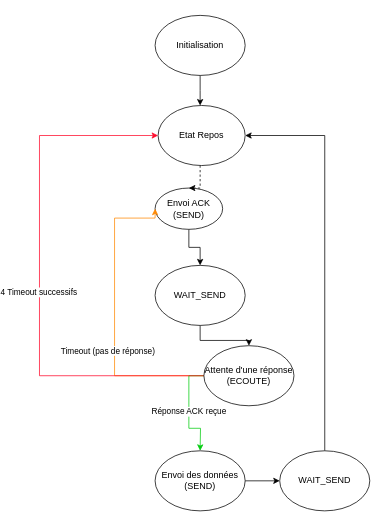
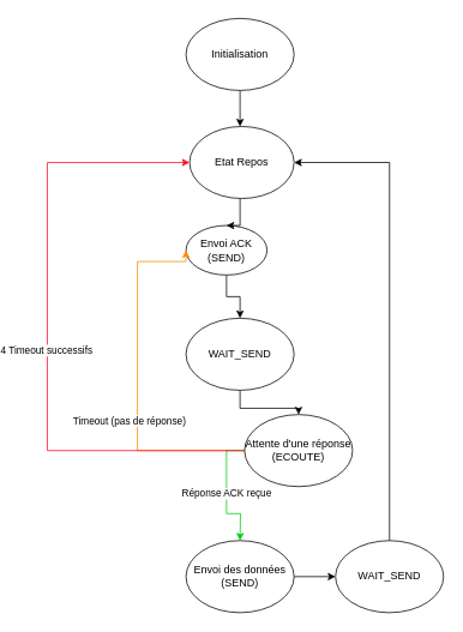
  <mxCell id="0" />
  <mxCell id="1" parent="0" />
  <mxCell id="2" style="edgeStyle=orthogonalEdgeStyle;rounded=0;orthogonalLoop=1;jettySize=auto;html=1;" edge="1" parent="1" source="3"><mxGeometry relative="1" as="geometry"><mxPoint x="234" y="140" as="targetPoint" /></mxGeometry></mxCell>
  <mxCell id="3" value="Initialisation" style="ellipse;whiteSpace=wrap;html=1;" vertex="1" parent="1"><mxGeometry x="174" y="20" width="120" height="80" as="geometry" /></mxCell>
  <mxCell id="4" style="edgeStyle=orthogonalEdgeStyle;rounded=0;orthogonalLoop=1;jettySize=auto;html=1;entryX=0.5;entryY=0;entryDx=0;entryDy=0;strokeColor=#000000;" edge="1" parent="1" source="5" target="17"><mxGeometry relative="1" as="geometry" /></mxCell>
  <mxCell id="5" value="Envoi ACK&lt;br&gt;(SEND)" style="ellipse;whiteSpace=wrap;html=1;" vertex="1" parent="1"><mxGeometry x="174" y="250" width="90" height="55" as="geometry" /></mxCell>
  <mxCell id="6" style="edgeStyle=orthogonalEdgeStyle;rounded=0;orthogonalLoop=1;jettySize=auto;html=1;entryX=0;entryY=0.5;entryDx=0;entryDy=0;exitX=0;exitY=0.5;exitDx=0;exitDy=0;strokeColor=#FF8A05;" edge="1" parent="1" source="11" target="5"><mxGeometry relative="1" as="geometry"><Array as="points"><mxPoint x="120" y="500" /><mxPoint x="120" y="290" /></Array></mxGeometry></mxCell>
  <mxCell id="7" value="Timeout (pas de réponse)" style="edgeLabel;html=1;align=center;verticalAlign=middle;resizable=0;points=[];" vertex="1" connectable="0" parent="6"><mxGeometry x="-0.184" y="3" relative="1" as="geometry"><mxPoint x="-7" y="8.35" as="offset" /></mxGeometry></mxCell>
  <mxCell id="8" value="Réponse ACK reçue" style="edgeStyle=orthogonalEdgeStyle;rounded=0;orthogonalLoop=1;jettySize=auto;html=1;strokeColor=#04CC11;" edge="1" parent="1" source="11"><mxGeometry relative="1" as="geometry"><mxPoint x="234" y="600" as="targetPoint" /></mxGeometry></mxCell>
  <mxCell id="9" style="edgeStyle=orthogonalEdgeStyle;rounded=0;orthogonalLoop=1;jettySize=auto;html=1;entryX=0;entryY=0.5;entryDx=0;entryDy=0;strokeColor=#FF0A2B;" edge="1" parent="1" source="11" target="15"><mxGeometry relative="1" as="geometry"><Array as="points"><mxPoint x="20" y="500" /><mxPoint x="20" y="180" /></Array></mxGeometry></mxCell>
  <mxCell id="10" value="4 Timeout successifs" style="edgeLabel;html=1;align=center;verticalAlign=middle;resizable=0;points=[];" vertex="1" connectable="0" parent="9"><mxGeometry x="-0.05" y="2" relative="1" as="geometry"><mxPoint as="offset" /></mxGeometry></mxCell>
  <mxCell id="11" value="Attente d'une réponse&lt;br&gt;(ECOUTE)" style="ellipse;whiteSpace=wrap;html=1;" vertex="1" parent="1"><mxGeometry x="239" y="460" width="120" height="80" as="geometry" /></mxCell>
  <mxCell id="12" style="edgeStyle=orthogonalEdgeStyle;rounded=0;orthogonalLoop=1;jettySize=auto;html=1;entryX=0;entryY=0.5;entryDx=0;entryDy=0;strokeColor=#000000;" edge="1" parent="1" source="13" target="19"><mxGeometry relative="1" as="geometry" /></mxCell>
  <mxCell id="13" value="Envoi des données&lt;br&gt;(SEND)" style="ellipse;whiteSpace=wrap;html=1;" vertex="1" parent="1"><mxGeometry x="174" y="600" width="120" height="80" as="geometry" /></mxCell>
- <mxCell id="14" style="edgeStyle=orthogonalEdgeStyle;rounded=0;orthogonalLoop=1;jettySize=auto;html=1;entryX=0.5;entryY=0;entryDx=0;entryDy=0;dashed=1;" edge="1" parent="1" source="15" target="5"><mxGeometry relative="1" as="geometry"><Array as="points"><mxPoint x="234" y="230" /><mxPoint x="234" y="230" /></Array></mxGeometry></mxCell>
+ <mxCell id="14" style="edgeStyle=orthogonalEdgeStyle;rounded=0;orthogonalLoop=1;jettySize=auto;html=1;entryX=0.5;entryY=0;entryDx=0;entryDy=0;" edge="1" parent="1" source="15" target="5"><mxGeometry relative="1" as="geometry"><Array as="points"><mxPoint x="234" y="230" /><mxPoint x="234" y="230" /></Array></mxGeometry></mxCell>
  <mxCell id="15" value="Etat Repos" style="ellipse;whiteSpace=wrap;html=1;" vertex="1" parent="1"><mxGeometry x="178" y="140" width="116" height="80" as="geometry" /></mxCell>
  <mxCell id="16" style="edgeStyle=orthogonalEdgeStyle;rounded=0;orthogonalLoop=1;jettySize=auto;html=1;entryX=0.5;entryY=0;entryDx=0;entryDy=0;strokeColor=#000000;" edge="1" parent="1" source="17" target="11"><mxGeometry relative="1" as="geometry" /></mxCell>
  <mxCell id="17" value="WAIT_SEND" style="ellipse;whiteSpace=wrap;html=1;" vertex="1" parent="1"><mxGeometry x="174" y="353" width="120" height="80" as="geometry" /></mxCell>
  <mxCell id="18" style="edgeStyle=orthogonalEdgeStyle;rounded=0;orthogonalLoop=1;jettySize=auto;html=1;entryX=1;entryY=0.5;entryDx=0;entryDy=0;strokeColor=#000000;exitX=0.5;exitY=0;exitDx=0;exitDy=0;" edge="1" parent="1" source="19" target="15"><mxGeometry relative="1" as="geometry"><Array as="points"><mxPoint x="400" y="180" /></Array></mxGeometry></mxCell>
  <mxCell id="19" value="WAIT_SEND" style="ellipse;whiteSpace=wrap;html=1;" vertex="1" parent="1"><mxGeometry x="340" y="600" width="120" height="80" as="geometry" /></mxCell>
